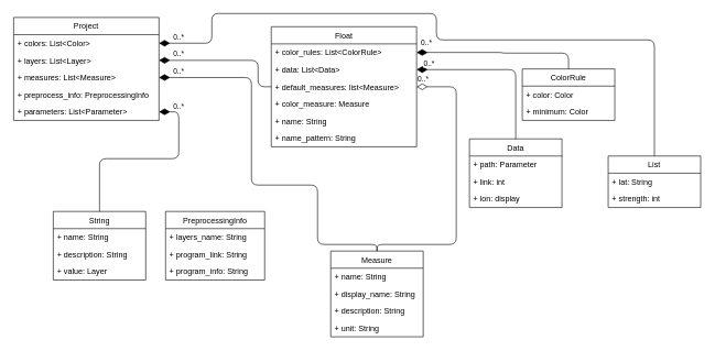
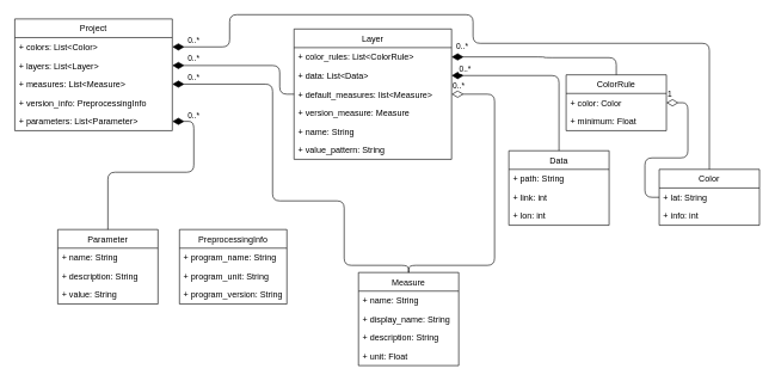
  <mxCell id="0" />
  <mxCell id="1" parent="0" />
  <mxCell id="2" value="Project" style="swimlane;fontStyle=0;childLayout=stackLayout;horizontal=1;startSize=26;fillColor=none;horizontalStack=0;resizeParent=1;resizeParentMax=0;resizeLast=0;collapsible=1;marginBottom=0;" parent="1" vertex="1"><mxGeometry x="20" y="26" width="220" height="156" as="geometry" /></mxCell>
  <mxCell id="3" value="+ colors: List&lt;Color&gt;" style="text;strokeColor=none;fillColor=none;align=left;verticalAlign=top;spacingLeft=4;spacingRight=4;overflow=hidden;rotatable=0;points=[[0,0.5],[1,0.5]];portConstraint=eastwest;" parent="2" vertex="1"><mxGeometry y="26" width="220" height="26" as="geometry" /></mxCell>
  <mxCell id="4" value="+ layers: List&lt;Layer&gt;" style="text;strokeColor=none;fillColor=none;align=left;verticalAlign=top;spacingLeft=4;spacingRight=4;overflow=hidden;rotatable=0;points=[[0,0.5],[1,0.5]];portConstraint=eastwest;" parent="2" vertex="1"><mxGeometry y="52" width="220" height="26" as="geometry" /></mxCell>
  <mxCell id="5" value="+ measures: List&lt;Measure&gt;" style="text;strokeColor=none;fillColor=none;align=left;verticalAlign=top;spacingLeft=4;spacingRight=4;overflow=hidden;rotatable=0;points=[[0,0.5],[1,0.5]];portConstraint=eastwest;" parent="2" vertex="1"><mxGeometry y="78" width="220" height="26" as="geometry" /></mxCell>
- <mxCell id="6" value="+ preprocess_info: PreprocessingInfo" style="text;strokeColor=none;fillColor=none;align=left;verticalAlign=top;spacingLeft=4;spacingRight=4;overflow=hidden;rotatable=0;points=[[0,0.5],[1,0.5]];portConstraint=eastwest;" parent="2" vertex="1"><mxGeometry y="104" width="220" height="26" as="geometry" /></mxCell>
+ <mxCell id="6" value="+ version_info: PreprocessingInfo" style="text;strokeColor=none;fillColor=none;align=left;verticalAlign=top;spacingLeft=4;spacingRight=4;overflow=hidden;rotatable=0;points=[[0,0.5],[1,0.5]];portConstraint=eastwest;" parent="2" vertex="1"><mxGeometry y="104" width="220" height="26" as="geometry" /></mxCell>
  <mxCell id="7" value="+ parameters: List&lt;Parameter&gt;" style="text;strokeColor=none;fillColor=none;align=left;verticalAlign=top;spacingLeft=4;spacingRight=4;overflow=hidden;rotatable=0;points=[[0,0.5],[1,0.5]];portConstraint=eastwest;" parent="2" vertex="1"><mxGeometry y="130" width="220" height="26" as="geometry" /></mxCell>
  <mxCell id="8" value="PreprocessingInfo" style="swimlane;fontStyle=0;childLayout=stackLayout;horizontal=1;startSize=26;fillColor=none;horizontalStack=0;resizeParent=1;resizeParentMax=0;resizeLast=0;collapsible=1;marginBottom=0;" parent="1" vertex="1"><mxGeometry x="250" y="320" width="150" height="104" as="geometry" /></mxCell>
- <mxCell id="9" value="+ layers_name: String" style="text;strokeColor=none;fillColor=none;align=left;verticalAlign=top;spacingLeft=4;spacingRight=4;overflow=hidden;rotatable=0;points=[[0,0.5],[1,0.5]];portConstraint=eastwest;" parent="8" vertex="1"><mxGeometry y="26" width="150" height="26" as="geometry" /></mxCell>
- <mxCell id="10" value="+ program_link: String" style="text;strokeColor=none;fillColor=none;align=left;verticalAlign=top;spacingLeft=4;spacingRight=4;overflow=hidden;rotatable=0;points=[[0,0.5],[1,0.5]];portConstraint=eastwest;" parent="8" vertex="1"><mxGeometry y="52" width="150" height="26" as="geometry" /></mxCell>
- <mxCell id="11" value="+ program_info: String" style="text;strokeColor=none;fillColor=none;align=left;verticalAlign=top;spacingLeft=4;spacingRight=4;overflow=hidden;rotatable=0;points=[[0,0.5],[1,0.5]];portConstraint=eastwest;" parent="8" vertex="1"><mxGeometry y="78" width="150" height="26" as="geometry" /></mxCell>
- <mxCell id="12" value="String" style="swimlane;fontStyle=0;childLayout=stackLayout;horizontal=1;startSize=26;fillColor=none;horizontalStack=0;resizeParent=1;resizeParentMax=0;resizeLast=0;collapsible=1;marginBottom=0;" parent="1" vertex="1"><mxGeometry x="80" y="320" width="140" height="104" as="geometry" /></mxCell>
+ <mxCell id="9" value="+ program_name: String" style="text;strokeColor=none;fillColor=none;align=left;verticalAlign=top;spacingLeft=4;spacingRight=4;overflow=hidden;rotatable=0;points=[[0,0.5],[1,0.5]];portConstraint=eastwest;" parent="8" vertex="1"><mxGeometry y="26" width="150" height="26" as="geometry" /></mxCell>
+ <mxCell id="10" value="+ program_unit: String" style="text;strokeColor=none;fillColor=none;align=left;verticalAlign=top;spacingLeft=4;spacingRight=4;overflow=hidden;rotatable=0;points=[[0,0.5],[1,0.5]];portConstraint=eastwest;" parent="8" vertex="1"><mxGeometry y="52" width="150" height="26" as="geometry" /></mxCell>
+ <mxCell id="11" value="+ program_version: String" style="text;strokeColor=none;fillColor=none;align=left;verticalAlign=top;spacingLeft=4;spacingRight=4;overflow=hidden;rotatable=0;points=[[0,0.5],[1,0.5]];portConstraint=eastwest;" parent="8" vertex="1"><mxGeometry y="78" width="150" height="26" as="geometry" /></mxCell>
+ <mxCell id="12" value="Parameter" style="swimlane;fontStyle=0;childLayout=stackLayout;horizontal=1;startSize=26;fillColor=none;horizontalStack=0;resizeParent=1;resizeParentMax=0;resizeLast=0;collapsible=1;marginBottom=0;" parent="1" vertex="1"><mxGeometry x="80" y="320" width="140" height="104" as="geometry" /></mxCell>
  <mxCell id="13" value="+ name: String" style="text;strokeColor=none;fillColor=none;align=left;verticalAlign=top;spacingLeft=4;spacingRight=4;overflow=hidden;rotatable=0;points=[[0,0.5],[1,0.5]];portConstraint=eastwest;" parent="12" vertex="1"><mxGeometry y="26" width="140" height="26" as="geometry" /></mxCell>
  <mxCell id="14" value="+ description: String" style="text;strokeColor=none;fillColor=none;align=left;verticalAlign=top;spacingLeft=4;spacingRight=4;overflow=hidden;rotatable=0;points=[[0,0.5],[1,0.5]];portConstraint=eastwest;" parent="12" vertex="1"><mxGeometry y="52" width="140" height="26" as="geometry" /></mxCell>
- <mxCell id="15" value="+ value: Layer" style="text;strokeColor=none;fillColor=none;align=left;verticalAlign=top;spacingLeft=4;spacingRight=4;overflow=hidden;rotatable=0;points=[[0,0.5],[1,0.5]];portConstraint=eastwest;" parent="12" vertex="1"><mxGeometry y="78" width="140" height="26" as="geometry" /></mxCell>
- <mxCell id="16" value="List" style="swimlane;fontStyle=0;childLayout=stackLayout;horizontal=1;startSize=26;fillColor=none;horizontalStack=0;resizeParent=1;resizeParentMax=0;resizeLast=0;collapsible=1;marginBottom=0;" parent="1" vertex="1"><mxGeometry x="920" y="236" width="140" height="78" as="geometry" /></mxCell>
+ <mxCell id="15" value="+ value: String" style="text;strokeColor=none;fillColor=none;align=left;verticalAlign=top;spacingLeft=4;spacingRight=4;overflow=hidden;rotatable=0;points=[[0,0.5],[1,0.5]];portConstraint=eastwest;" parent="12" vertex="1"><mxGeometry y="78" width="140" height="26" as="geometry" /></mxCell>
+ <mxCell id="16" value="Color" style="swimlane;fontStyle=0;childLayout=stackLayout;horizontal=1;startSize=26;fillColor=none;horizontalStack=0;resizeParent=1;resizeParentMax=0;resizeLast=0;collapsible=1;marginBottom=0;" parent="1" vertex="1"><mxGeometry x="920" y="236" width="140" height="78" as="geometry" /></mxCell>
  <mxCell id="17" value="+ lat: String" style="text;strokeColor=none;fillColor=none;align=left;verticalAlign=top;spacingLeft=4;spacingRight=4;overflow=hidden;rotatable=0;points=[[0,0.5],[1,0.5]];portConstraint=eastwest;" parent="16" vertex="1"><mxGeometry y="26" width="140" height="26" as="geometry" /></mxCell>
- <mxCell id="18" value="+ strength: int" style="text;strokeColor=none;fillColor=none;align=left;verticalAlign=top;spacingLeft=4;spacingRight=4;overflow=hidden;rotatable=0;points=[[0,0.5],[1,0.5]];portConstraint=eastwest;" parent="16" vertex="1"><mxGeometry y="52" width="140" height="26" as="geometry" /></mxCell>
+ <mxCell id="18" value="+ info: int" style="text;strokeColor=none;fillColor=none;align=left;verticalAlign=top;spacingLeft=4;spacingRight=4;overflow=hidden;rotatable=0;points=[[0,0.5],[1,0.5]];portConstraint=eastwest;" parent="16" vertex="1"><mxGeometry y="52" width="140" height="26" as="geometry" /></mxCell>
  <mxCell id="19" value="ColorRule" style="swimlane;fontStyle=0;childLayout=stackLayout;horizontal=1;startSize=26;fillColor=none;horizontalStack=0;resizeParent=1;resizeParentMax=0;resizeLast=0;collapsible=1;marginBottom=0;" parent="1" vertex="1"><mxGeometry x="790" y="104" width="140" height="78" as="geometry" /></mxCell>
  <mxCell id="20" value="+ color: Color" style="text;strokeColor=none;fillColor=none;align=left;verticalAlign=top;spacingLeft=4;spacingRight=4;overflow=hidden;rotatable=0;points=[[0,0.5],[1,0.5]];portConstraint=eastwest;" parent="19" vertex="1"><mxGeometry y="26" width="140" height="26" as="geometry" /></mxCell>
- <mxCell id="21" value="+ minimum: Color" style="text;strokeColor=none;fillColor=none;align=left;verticalAlign=top;spacingLeft=4;spacingRight=4;overflow=hidden;rotatable=0;points=[[0,0.5],[1,0.5]];portConstraint=eastwest;" parent="19" vertex="1"><mxGeometry y="52" width="140" height="26" as="geometry" /></mxCell>
- <mxCell id="22" value="Float" style="swimlane;fontStyle=0;childLayout=stackLayout;horizontal=1;startSize=26;fillColor=none;horizontalStack=0;resizeParent=1;resizeParentMax=0;resizeLast=0;collapsible=1;marginBottom=0;" parent="1" vertex="1"><mxGeometry x="410" y="40" width="220" height="182" as="geometry" /></mxCell>
+ <mxCell id="21" value="+ minimum: Float" style="text;strokeColor=none;fillColor=none;align=left;verticalAlign=top;spacingLeft=4;spacingRight=4;overflow=hidden;rotatable=0;points=[[0,0.5],[1,0.5]];portConstraint=eastwest;" parent="19" vertex="1"><mxGeometry y="52" width="140" height="26" as="geometry" /></mxCell>
+ <mxCell id="22" value="Layer" style="swimlane;fontStyle=0;childLayout=stackLayout;horizontal=1;startSize=26;fillColor=none;horizontalStack=0;resizeParent=1;resizeParentMax=0;resizeLast=0;collapsible=1;marginBottom=0;" parent="1" vertex="1"><mxGeometry x="410" y="40" width="220" height="182" as="geometry" /></mxCell>
  <mxCell id="23" value="+ color_rules: List&lt;ColorRule&gt;" style="text;strokeColor=none;fillColor=none;align=left;verticalAlign=top;spacingLeft=4;spacingRight=4;overflow=hidden;rotatable=0;points=[[0,0.5],[1,0.5]];portConstraint=eastwest;" parent="22" vertex="1"><mxGeometry y="26" width="220" height="26" as="geometry" /></mxCell>
  <mxCell id="24" value="+ data: List&lt;Data&gt;" style="text;strokeColor=none;fillColor=none;align=left;verticalAlign=top;spacingLeft=4;spacingRight=4;overflow=hidden;rotatable=0;points=[[0,0.5],[1,0.5]];portConstraint=eastwest;" parent="22" vertex="1"><mxGeometry y="52" width="220" height="26" as="geometry" /></mxCell>
  <mxCell id="25" value="+ default_measures: list&lt;Measure&gt;" style="text;strokeColor=none;fillColor=none;align=left;verticalAlign=top;spacingLeft=4;spacingRight=4;overflow=hidden;rotatable=0;points=[[0,0.5],[1,0.5]];portConstraint=eastwest;" parent="22" vertex="1"><mxGeometry y="78" width="220" height="26" as="geometry" /></mxCell>
- <mxCell id="26" value="+ color_measure: Measure" style="text;strokeColor=none;fillColor=none;align=left;verticalAlign=top;spacingLeft=4;spacingRight=4;overflow=hidden;rotatable=0;points=[[0,0.5],[1,0.5]];portConstraint=eastwest;" parent="22" vertex="1"><mxGeometry y="104" width="220" height="26" as="geometry" /></mxCell>
+ <mxCell id="26" value="+ version_measure: Measure" style="text;strokeColor=none;fillColor=none;align=left;verticalAlign=top;spacingLeft=4;spacingRight=4;overflow=hidden;rotatable=0;points=[[0,0.5],[1,0.5]];portConstraint=eastwest;" parent="22" vertex="1"><mxGeometry y="104" width="220" height="26" as="geometry" /></mxCell>
  <mxCell id="27" value="+ name: String" style="text;strokeColor=none;fillColor=none;align=left;verticalAlign=top;spacingLeft=4;spacingRight=4;overflow=hidden;rotatable=0;points=[[0,0.5],[1,0.5]];portConstraint=eastwest;" parent="22" vertex="1"><mxGeometry y="130" width="220" height="26" as="geometry" /></mxCell>
- <mxCell id="28" value="+ name_pattern: String" style="text;strokeColor=none;fillColor=none;align=left;verticalAlign=top;spacingLeft=4;spacingRight=4;overflow=hidden;rotatable=0;points=[[0,0.5],[1,0.5]];portConstraint=eastwest;" parent="22" vertex="1"><mxGeometry y="156" width="220" height="26" as="geometry" /></mxCell>
+ <mxCell id="28" value="+ value_pattern: String" style="text;strokeColor=none;fillColor=none;align=left;verticalAlign=top;spacingLeft=4;spacingRight=4;overflow=hidden;rotatable=0;points=[[0,0.5],[1,0.5]];portConstraint=eastwest;" parent="22" vertex="1"><mxGeometry y="156" width="220" height="26" as="geometry" /></mxCell>
  <mxCell id="29" value="Measure" style="swimlane;fontStyle=0;childLayout=stackLayout;horizontal=1;startSize=26;fillColor=none;horizontalStack=0;resizeParent=1;resizeParentMax=0;resizeLast=0;collapsible=1;marginBottom=0;" parent="1" vertex="1"><mxGeometry x="500" y="380" width="140" height="130" as="geometry" /></mxCell>
  <mxCell id="30" value="+ name: String" style="text;strokeColor=none;fillColor=none;align=left;verticalAlign=top;spacingLeft=4;spacingRight=4;overflow=hidden;rotatable=0;points=[[0,0.5],[1,0.5]];portConstraint=eastwest;" parent="29" vertex="1"><mxGeometry y="26" width="140" height="26" as="geometry" /></mxCell>
  <mxCell id="31" value="+ display_name: String" style="text;strokeColor=none;fillColor=none;align=left;verticalAlign=top;spacingLeft=4;spacingRight=4;overflow=hidden;rotatable=0;points=[[0,0.5],[1,0.5]];portConstraint=eastwest;" parent="29" vertex="1"><mxGeometry y="52" width="140" height="26" as="geometry" /></mxCell>
  <mxCell id="32" value="+ description: String" style="text;strokeColor=none;fillColor=none;align=left;verticalAlign=top;spacingLeft=4;spacingRight=4;overflow=hidden;rotatable=0;points=[[0,0.5],[1,0.5]];portConstraint=eastwest;" parent="29" vertex="1"><mxGeometry y="78" width="140" height="26" as="geometry" /></mxCell>
- <mxCell id="33" value="+ unit: String" style="text;strokeColor=none;fillColor=none;align=left;verticalAlign=top;spacingLeft=4;spacingRight=4;overflow=hidden;rotatable=0;points=[[0,0.5],[1,0.5]];portConstraint=eastwest;" parent="29" vertex="1"><mxGeometry y="104" width="140" height="26" as="geometry" /></mxCell>
+ <mxCell id="33" value="+ unit: Float" style="text;strokeColor=none;fillColor=none;align=left;verticalAlign=top;spacingLeft=4;spacingRight=4;overflow=hidden;rotatable=0;points=[[0,0.5],[1,0.5]];portConstraint=eastwest;" parent="29" vertex="1"><mxGeometry y="104" width="140" height="26" as="geometry" /></mxCell>
  <mxCell id="34" value="Data" style="swimlane;fontStyle=0;childLayout=stackLayout;horizontal=1;startSize=26;fillColor=none;horizontalStack=0;resizeParent=1;resizeParentMax=0;resizeLast=0;collapsible=1;marginBottom=0;" parent="1" vertex="1"><mxGeometry x="710" y="210" width="140" height="104" as="geometry" /></mxCell>
- <mxCell id="35" value="+ path: Parameter" style="text;strokeColor=none;fillColor=none;align=left;verticalAlign=top;spacingLeft=4;spacingRight=4;overflow=hidden;rotatable=0;points=[[0,0.5],[1,0.5]];portConstraint=eastwest;" parent="34" vertex="1"><mxGeometry y="26" width="140" height="26" as="geometry" /></mxCell>
+ <mxCell id="35" value="+ path: String" style="text;strokeColor=none;fillColor=none;align=left;verticalAlign=top;spacingLeft=4;spacingRight=4;overflow=hidden;rotatable=0;points=[[0,0.5],[1,0.5]];portConstraint=eastwest;" parent="34" vertex="1"><mxGeometry y="26" width="140" height="26" as="geometry" /></mxCell>
  <mxCell id="36" value="+ link: int" style="text;strokeColor=none;fillColor=none;align=left;verticalAlign=top;spacingLeft=4;spacingRight=4;overflow=hidden;rotatable=0;points=[[0,0.5],[1,0.5]];portConstraint=eastwest;" parent="34" vertex="1"><mxGeometry y="52" width="140" height="26" as="geometry" /></mxCell>
- <mxCell id="37" value="+ lon: display" style="text;strokeColor=none;fillColor=none;align=left;verticalAlign=top;spacingLeft=4;spacingRight=4;overflow=hidden;rotatable=0;points=[[0,0.5],[1,0.5]];portConstraint=eastwest;" parent="34" vertex="1"><mxGeometry y="78" width="140" height="26" as="geometry" /></mxCell>
+ <mxCell id="37" value="+ lon: int" style="text;strokeColor=none;fillColor=none;align=left;verticalAlign=top;spacingLeft=4;spacingRight=4;overflow=hidden;rotatable=0;points=[[0,0.5],[1,0.5]];portConstraint=eastwest;" parent="34" vertex="1"><mxGeometry y="78" width="140" height="26" as="geometry" /></mxCell>
  <mxCell id="38" value="0..*" style="endArrow=none;html=1;endSize=12;startArrow=diamondThin;startSize=14;startFill=1;edgeStyle=orthogonalEdgeStyle;align=left;verticalAlign=bottom;exitX=1;exitY=0.5;exitDx=0;exitDy=0;entryX=0.5;entryY=0;entryDx=0;entryDy=0;endFill=0;" parent="1" source="5" target="29" edge="1"><mxGeometry x="-0.933" relative="1" as="geometry"><mxPoint x="250" y="153" as="sourcePoint" /><mxPoint x="185" y="320" as="targetPoint" /><Array as="points"><mxPoint x="380" y="117" /><mxPoint x="380" y="280" /><mxPoint x="480" y="280" /><mxPoint x="480" y="370" /><mxPoint x="570" y="370" /></Array><mxPoint as="offset" /></mxGeometry></mxCell>
  <mxCell id="39" value="0..*" style="endArrow=none;html=1;endSize=12;startArrow=diamondThin;startSize=14;startFill=1;edgeStyle=orthogonalEdgeStyle;align=left;verticalAlign=bottom;exitX=1;exitY=0.5;exitDx=0;exitDy=0;entryX=0.5;entryY=0;entryDx=0;entryDy=0;endFill=0;" parent="1" source="24" target="34" edge="1"><mxGeometry x="-0.933" relative="1" as="geometry"><mxPoint x="250" y="127" as="sourcePoint" /><mxPoint x="430" y="244" as="targetPoint" /><mxPoint as="offset" /><Array as="points"><mxPoint x="780" y="105" /></Array></mxGeometry></mxCell>
  <mxCell id="40" value="0..*" style="endArrow=none;html=1;endSize=12;startArrow=diamondThin;startSize=14;startFill=0;edgeStyle=orthogonalEdgeStyle;align=left;verticalAlign=bottom;exitX=1;exitY=0.5;exitDx=0;exitDy=0;entryX=0.5;entryY=0;entryDx=0;entryDy=0;endFill=0;" parent="1" source="25" target="29" edge="1"><mxGeometry x="-1" y="3" relative="1" as="geometry"><mxPoint x="460" y="240" as="sourcePoint" /><mxPoint x="620" y="240" as="targetPoint" /><Array as="points"><mxPoint x="690" y="131" /><mxPoint x="690" y="370" /><mxPoint x="570" y="370" /></Array></mxGeometry></mxCell>
+ <mxCell id="41" value="1" style="endArrow=none;html=1;endSize=12;startArrow=diamondThin;startSize=14;startFill=0;edgeStyle=orthogonalEdgeStyle;align=left;verticalAlign=bottom;exitX=1;exitY=0.5;exitDx=0;exitDy=0;entryX=0;entryY=0.5;entryDx=0;entryDy=0;endFill=0;" parent="1" source="20" target="17" edge="1"><mxGeometry x="-1" y="3" relative="1" as="geometry"><mxPoint x="460" y="170" as="sourcePoint" /><mxPoint x="620" y="170" as="targetPoint" /><Array as="points"><mxPoint x="960" y="143" /><mxPoint x="960" y="220" /><mxPoint x="900" y="220" /><mxPoint x="900" y="275" /></Array></mxGeometry></mxCell>
  <mxCell id="42" value="0..*" style="endArrow=none;html=1;endSize=12;startArrow=diamondThin;startSize=14;startFill=1;edgeStyle=orthogonalEdgeStyle;align=left;verticalAlign=bottom;entryX=0.5;entryY=0;entryDx=0;entryDy=0;endFill=0;exitX=1;exitY=0.5;exitDx=0;exitDy=0;" parent="1" source="23" target="19" edge="1"><mxGeometry x="-0.962" y="5" relative="1" as="geometry"><mxPoint x="730" y="40" as="sourcePoint" /><mxPoint x="950" y="330" as="targetPoint" /><mxPoint as="offset" /><Array as="points"><mxPoint x="760" y="79" /><mxPoint x="760" y="80" /><mxPoint x="860" y="80" /></Array></mxGeometry></mxCell>
  <mxCell id="43" value="0..*" style="endArrow=none;html=1;endSize=12;startArrow=diamondThin;startSize=14;startFill=1;edgeStyle=orthogonalEdgeStyle;align=left;verticalAlign=bottom;exitX=1;exitY=0.5;exitDx=0;exitDy=0;entryX=0.5;entryY=0;entryDx=0;entryDy=0;endFill=0;" parent="1" source="3" target="16" edge="1"><mxGeometry x="-0.96" relative="1" as="geometry"><mxPoint x="250" y="127" as="sourcePoint" /><mxPoint x="440" y="345" as="targetPoint" /><mxPoint as="offset" /><Array as="points"><mxPoint x="320" y="65" /><mxPoint x="320" y="20" /><mxPoint x="660" y="20" /><mxPoint x="660" y="60" /><mxPoint x="990" y="60" /></Array></mxGeometry></mxCell>
  <mxCell id="44" value="0..*" style="endArrow=none;html=1;endSize=12;startArrow=diamondThin;startSize=14;startFill=1;edgeStyle=orthogonalEdgeStyle;align=left;verticalAlign=bottom;exitX=1;exitY=0.5;exitDx=0;exitDy=0;entryX=0.5;entryY=0;entryDx=0;entryDy=0;endFill=0;" parent="1" source="7" target="12" edge="1"><mxGeometry x="-0.867" y="-1" relative="1" as="geometry"><mxPoint x="250" y="101" as="sourcePoint" /><mxPoint x="508.46" y="233.204" as="targetPoint" /><mxPoint as="offset" /><Array as="points"><mxPoint x="270" y="169" /><mxPoint x="270" y="240" /><mxPoint x="150" y="240" /></Array></mxGeometry></mxCell>
  <mxCell id="45" value="0..*" style="endArrow=none;html=1;endSize=12;startArrow=diamondThin;startSize=14;startFill=1;edgeStyle=orthogonalEdgeStyle;align=left;verticalAlign=bottom;exitX=1;exitY=0.5;exitDx=0;exitDy=0;endFill=0;entryX=0;entryY=0.5;entryDx=0;entryDy=0;" parent="1" source="4" target="25" edge="1"><mxGeometry x="-0.809" y="1" relative="1" as="geometry"><mxPoint x="250" y="127" as="sourcePoint" /><mxPoint x="400" y="130" as="targetPoint" /><Array as="points"><mxPoint x="390" y="91" /><mxPoint x="390" y="131" /></Array><mxPoint as="offset" /></mxGeometry></mxCell>
